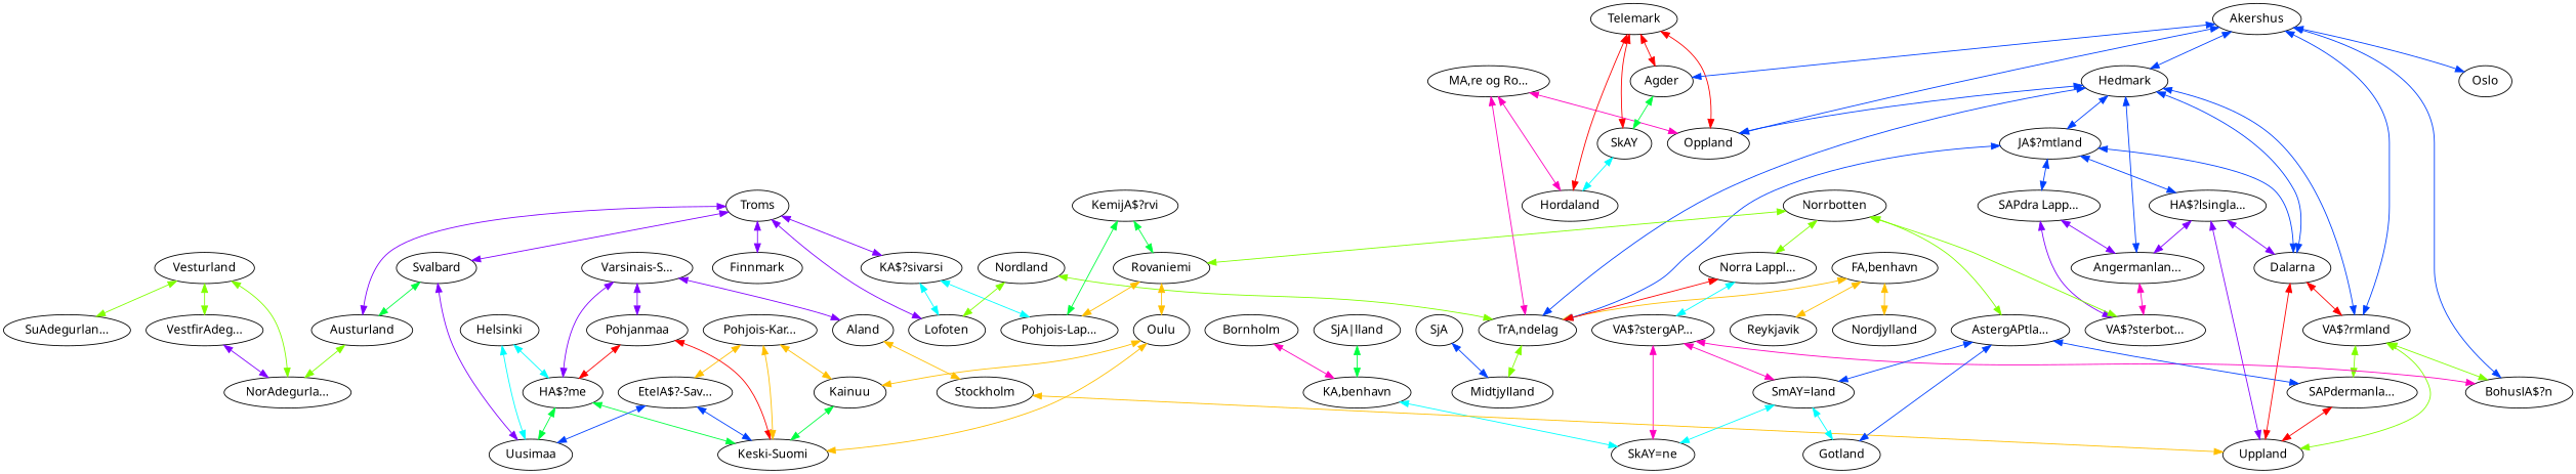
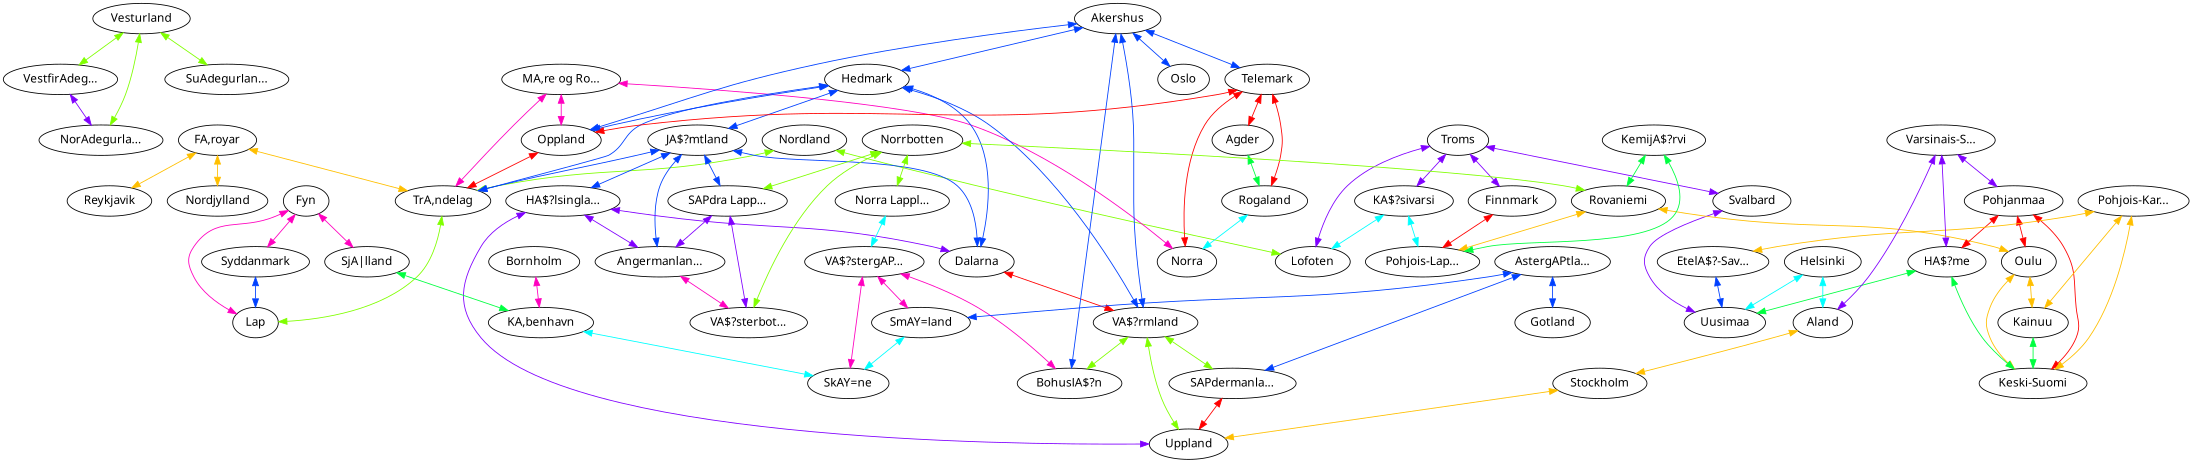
  graph {
    fontname="Noto Sans"
    node [fontname="Noto Sans"]
    edge [color="0.625,1,1" dir=both fontname="Noto Sans"]
    n1 [label="VestfirAdeg..."]
    n2 [label="NorAdegurla..."]
    n3 [label=Vesturland]
    n4 [label="SuAdegurlan..."]
    n5 [label=Reykjavik]
-   n6 [label=Austurland]
    n7 [label=Svalbard]
    n8 [label=Uusimaa]
-   n9 [label="FA,benhavn"]
+   n9 [label="FA,royar"]
    n10 [label="TrA,ndelag"]
    n11 [label=Nordjylland]
-   n12 [label=Midtjylland]
+   n12 [label=Lap]
    n13 [label=Finnmark]
    n14 [label="Pohjois-Lap..."]
    n15 [label=Troms]
    n16 [label=Lofoten]
    n17 [label="KA$?sivarsi"]
    n18 [label=Nordland]
    n19 [label="MA,re og Ro..."]
-   n20 [label=Hordaland]
+   n20 [label=Norra]
    n21 [label=Oppland]
    n22 [label=Hedmark]
    n23 [label="JA$?mtland"]
    n24 [label=Dalarna]
    n25 [label="VA$?rmland"]
    n26 [label="SAPdra Lapp..."]
    n27 [label="Angermanlan..."]
    n28 [label="HA$?lsingla..."]
    n29 [label=Uppland]
    n30 [label="BohuslA$?n"]
    n31 [label="SAPdermanla..."]
-   n32 [label=SkAY]
+   n32 [label=Rogaland]
    n33 [label=Agder]
    n34 [label=Telemark]
    n35 [label=Akershus]
    n36 [label=Oslo]
-   n37 [label=SjA]
+   n37 [label=Syddanmark]
+   n38 [label=Fyn]
    n39 [label="SjA|lland"]
    n40 [label="KA,benhavn"]
    n41 [label="SkAY=ne"]
    n42 [label=Bornholm]
    n43 [label="Norra Lappl..."]
    n44 [label="VA$?stergAP..."]
    n45 [label="VA$?sterbot..."]
    n46 [label=Norrbotten]
    n47 [label=Rovaniemi]
    n48 [label=Oulu]
    n49 [label=Stockholm]
    n50 [label="SmAY=land"]
    n51 [label=Gotland]
    n52 [label="AstergAPtla..."]
    n53 [label=Kainuu]
    n54 [label="Keski-Suomi"]
    n55 [label="KemijA$?rvi"]
    n56 [label=Pohjanmaa]
    n57 [label="HA$?me"]
    n58 [label="Pohjois-Kar..."]
    n59 [label="EtelA$?-Sav..."]
    n60 [label=Aland]
    n61 [label="Varsinais-S..."]
    n62 [label=Helsinki]
    n1 -- n2 [color="0.75,1,1"]
    n3 -- n1 [color="0.25,1,1"]
    n3 -- n2 [color="0.25,1,1"]
    n3 -- n4 [color="0.25,1,1"]
-   n6 -- n2 [color="0.25,1,1"]
-   n7 -- n6 [color="0.375,1,1"]
    n7 -- n8 [color="0.75,1,1"]
    n9 -- n5 [color="0.125,1,1"]
    n9 -- n10 [color="0.125,1,1"]
    n9 -- n11 [color="0.125,1,1"]
    n10 -- n12 [color="0.25,1,1"]
-   n15 -- n6 [color="0.75,1,1"]
+   n13 -- n14 [color="1,1,1"]
    n15 -- n7 [color="0.75,1,1"]
    n15 -- n13 [color="0.75,1,1"]
    n15 -- n16 [color="0.75,1,1"]
    n15 -- n17 [color="0.75,1,1"]
    n17 -- n14 [color="0.5,1,1"]
    n17 -- n16 [color="0.5,1,1"]
    n18 -- n10 [color="0.25,1,1"]
    n18 -- n16 [color="0.25,1,1"]
    n19 -- n10 [color="0.875,1,1"]
    n19 -- n20 [color="0.875,1,1"]
    n19 -- n21 [color="0.875,1,1"]
-   n43 -- n10 [color="1,1,1"]
+   n21 -- n10 [color="1,1,1"]
    n22 -- n10
    n22 -- n21
    n22 -- n23
    n22 -- n24
    n22 -- n25
    n23 -- n10
    n23 -- n24
    n23 -- n26
-   n22 -- n27
+   n23 -- n27
    n23 -- n28
    n24 -- n25 [color="1,1,1"]
-   n24 -- n29 [color="1,1,1"]
    n25 -- n29 [color="0.25,1,1"]
    n25 -- n30 [color="0.25,1,1"]
    n25 -- n31 [color="0.25,1,1"]
    n26 -- n27 [color="0.75,1,1"]
    n26 -- n45 [color="0.75,1,1"]
    n27 -- n45 [color="0.875,1,1"]
    n28 -- n24 [color="0.75,1,1"]
    n28 -- n27 [color="0.75,1,1"]
    n28 -- n29 [color="0.75,1,1"]
    n31 -- n29 [color="1,1,1"]
    n32 -- n20 [color="0.5,1,1"]
    n33 -- n32 [color="0.375,1,1"]
    n34 -- n20 [color="1,1,1"]
    n34 -- n21 [color="1,1,1"]
    n34 -- n32 [color="1,1,1"]
    n34 -- n33 [color="1,1,1"]
    n35 -- n21
    n35 -- n22
    n35 -- n25
    n35 -- n30
-   n35 -- n33
+   n35 -- n34
    n35 -- n36
    n37 -- n12
+   n38 -- n12 [color="0.875,1,1"]
+   n38 -- n37 [color="0.875,1,1"]
+   n38 -- n39 [color="0.875,1,1"]
    n39 -- n40 [color="0.375,1,1"]
    n40 -- n41 [color="0.5,1,1"]
    n42 -- n40 [color="0.875,1,1"]
    n43 -- n44 [color="0.5,1,1"]
    n44 -- n30 [color="0.875,1,1"]
    n44 -- n41 [color="0.875,1,1"]
    n44 -- n50 [color="0.875,1,1"]
-   n46 -- n52 [color="0.25,1,1"]
+   n46 -- n26 [color="0.25,1,1"]
    n46 -- n43 [color="0.25,1,1"]
    n46 -- n45 [color="0.25,1,1"]
    n46 -- n47 [color="0.25,1,1"]
    n47 -- n14 [color="0.125,1,1"]
    n47 -- n48 [color="0.125,1,1"]
    n48 -- n53 [color="0.125,1,1"]
    n48 -- n54 [color="0.125,1,1"]
    n49 -- n29 [color="0.125,1,1"]
    n50 -- n41 [color="0.5,1,1"]
-   n50 -- n51 [color="0.5,1,1"]
    n52 -- n31
    n52 -- n50
    n52 -- n51
    n53 -- n54 [color="0.375,1,1"]
    n55 -- n14 [color="0.375,1,1"]
    n55 -- n47 [color="0.375,1,1"]
+   n56 -- n48 [color="1,1,1"]
    n56 -- n54 [color="1,1,1"]
    n56 -- n57 [color="1,1,1"]
    n57 -- n8 [color="0.375,1,1"]
    n57 -- n54 [color="0.375,1,1"]
    n58 -- n53 [color="0.125,1,1"]
    n58 -- n54 [color="0.125,1,1"]
    n58 -- n59 [color="0.125,1,1"]
    n59 -- n8
-   n59 -- n54
    n60 -- n49 [color="0.125,1,1"]
    n61 -- n56 [color="0.75,1,1"]
    n61 -- n57 [color="0.75,1,1"]
    n61 -- n60 [color="0.75,1,1"]
    n62 -- n8 [color="0.5,1,1"]
-   n62 -- n57 [color="0.5,1,1"]
+   n62 -- n60 [color="0.5,1,1"]
  }
